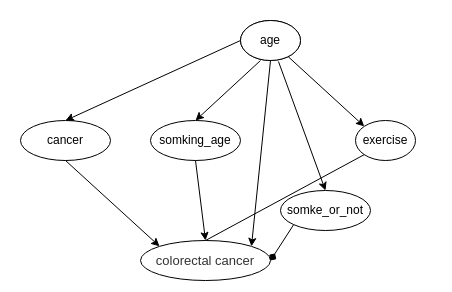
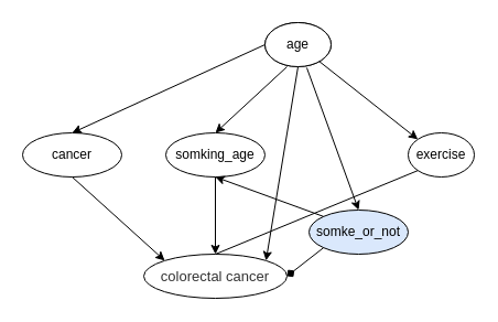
  <mxCell id="0" />
  <mxCell id="1" parent="0" />
  <mxCell id="2" value="age" style="ellipse;whiteSpace=wrap;html=1;" vertex="1" parent="1"><mxGeometry x="240" y="20" width="60" height="40" as="geometry" /></mxCell>
- <mxCell id="3" value="exercise" style="ellipse;whiteSpace=wrap;html=1;" vertex="1" parent="1"><mxGeometry x="355" y="120" width="60" height="40" as="geometry" /></mxCell>
+ <mxCell id="3" value="exercise" style="ellipse;whiteSpace=wrap;html=1;" vertex="1" parent="1"><mxGeometry x="370" y="120" width="60" height="40" as="geometry" /></mxCell>
  <mxCell id="4" value="age" style="ellipse;whiteSpace=wrap;html=1;" vertex="1" parent="1"><mxGeometry x="240" y="20" width="60" height="40" as="geometry" /></mxCell>
- <mxCell id="5" value="somke_or_not" style="ellipse;whiteSpace=wrap;html=1;" vertex="1" parent="1"><mxGeometry x="280" y="190" width="90" height="40" as="geometry" /></mxCell>
+ <mxCell id="5" value="somke_or_not" style="ellipse;whiteSpace=wrap;html=1;fillColor=#dae8fc;" vertex="1" parent="1"><mxGeometry x="280" y="190" width="90" height="40" as="geometry" /></mxCell>
  <mxCell id="6" value="somking_age" style="ellipse;whiteSpace=wrap;html=1;" vertex="1" parent="1"><mxGeometry x="150" y="120" width="90" height="40" as="geometry" /></mxCell>
  <mxCell id="7" value="cancer" style="ellipse;whiteSpace=wrap;html=1;" vertex="1" parent="1"><mxGeometry x="20" y="120" width="90" height="40" as="geometry" /></mxCell>
  <mxCell id="8" value="" style="endArrow=classic;html=1;rounded=0;exitX=0;exitY=0.5;exitDx=0;exitDy=0;entryX=0.5;entryY=0;entryDx=0;entryDy=0;" edge="1" parent="1" source="4" target="7"><mxGeometry width="50" height="50" relative="1" as="geometry"><mxPoint x="120" y="120" as="sourcePoint" /><mxPoint x="170" y="70" as="targetPoint" /></mxGeometry></mxCell>
  <mxCell id="9" value="" style="endArrow=classic;html=1;rounded=0;entryX=0.5;entryY=0;entryDx=0;entryDy=0;" edge="1" parent="1" target="6"><mxGeometry width="50" height="50" relative="1" as="geometry"><mxPoint x="260" y="60" as="sourcePoint" /><mxPoint x="270" y="90" as="targetPoint" /></mxGeometry></mxCell>
  <mxCell id="10" value="" style="endArrow=classic;html=1;rounded=0;entryX=0;entryY=0;entryDx=0;entryDy=0;" edge="1" parent="1" source="4" target="3"><mxGeometry width="50" height="50" relative="1" as="geometry"><mxPoint x="320" y="120" as="sourcePoint" /><mxPoint x="370" y="70" as="targetPoint" /><Array as="points" /></mxGeometry></mxCell>
+ <mxCell id="11" value="" style="endArrow=classic;html=1;rounded=0;entryX=0.5;entryY=1;entryDx=0;entryDy=0;exitX=0;exitY=0;exitDx=0;exitDy=0;" edge="1" parent="1" source="5" target="6"><mxGeometry width="50" height="50" relative="1" as="geometry"><mxPoint x="260" y="210" as="sourcePoint" /><mxPoint x="260" y="150" as="targetPoint" /></mxGeometry></mxCell>
  <mxCell id="12" value="" style="endArrow=classic;html=1;rounded=0;exitX=0.633;exitY=1.025;exitDx=0;exitDy=0;exitPerimeter=0;entryX=0.5;entryY=0;entryDx=0;entryDy=0;" edge="1" parent="1" source="4" target="5"><mxGeometry width="50" height="50" relative="1" as="geometry"><mxPoint x="280" y="175" as="sourcePoint" /><mxPoint x="330" y="125" as="targetPoint" /></mxGeometry></mxCell>
- <mxCell id="13" value="&lt;span style=&quot;color: rgb(51, 51, 51); font-family: Arial, sans-serif; font-size: 13px; text-align: start; background-color: rgb(255, 255, 255);&quot;&gt;colorectal cancer&lt;/span&gt;" style="ellipse;whiteSpace=wrap;html=1;" vertex="1" parent="1"><mxGeometry x="140" y="240" width="130" height="40" as="geometry" /></mxCell>
+ <mxCell id="13" value="&lt;span style=&quot;color: rgb(51, 51, 51); font-family: Arial, sans-serif; font-size: 13px; text-align: start; background-color: rgb(255, 255, 255);&quot;&gt;colorectal cancer&lt;/span&gt;" style="ellipse;whiteSpace=wrap;html=1;" vertex="1" parent="1"><mxGeometry x="130" y="230" width="130" height="40" as="geometry" /></mxCell>
  <mxCell id="14" value="" style="endArrow=classic;html=1;rounded=0;exitX=0.5;exitY=1;exitDx=0;exitDy=0;entryX=0;entryY=0;entryDx=0;entryDy=0;" edge="1" parent="1" source="7" target="13"><mxGeometry width="50" height="50" relative="1" as="geometry"><mxPoint x="120" y="270" as="sourcePoint" /><mxPoint x="170" y="220" as="targetPoint" /></mxGeometry></mxCell>
  <mxCell id="15" value="" style="endArrow=classic;html=1;rounded=0;entryX=0.5;entryY=0;entryDx=0;entryDy=0;exitX=0.5;exitY=1;exitDx=0;exitDy=0;" edge="1" parent="1" source="6" target="13"><mxGeometry width="50" height="50" relative="1" as="geometry"><mxPoint x="180" y="170" as="sourcePoint" /><mxPoint x="170" y="220" as="targetPoint" /></mxGeometry></mxCell>
  <mxCell id="16" value="" style="endArrow=diamond;html=1;rounded=0;exitX=0;exitY=1;exitDx=0;exitDy=0;entryX=1;entryY=0.5;entryDx=0;entryDy=0;" edge="1" parent="1" source="5" target="13"><mxGeometry width="50" height="50" relative="1" as="geometry"><mxPoint x="120" y="270" as="sourcePoint" /><mxPoint x="170" y="220" as="targetPoint" /></mxGeometry></mxCell>
  <mxCell id="17" value="" style="endArrow=classic;html=1;rounded=0;exitX=0.5;exitY=1;exitDx=0;exitDy=0;entryX=1;entryY=0;entryDx=0;entryDy=0;" edge="1" parent="1" source="4" target="13"><mxGeometry width="50" height="50" relative="1" as="geometry"><mxPoint x="120" y="270" as="sourcePoint" /><mxPoint x="170" y="220" as="targetPoint" /></mxGeometry></mxCell>
  <mxCell id="18" value="" style="endArrow=none;html=1;rounded=0;exitX=0;exitY=1;exitDx=0;exitDy=0;entryX=0.5;entryY=0;entryDx=0;entryDy=0;" edge="1" parent="1" source="3" target="13"><mxGeometry width="50" height="50" relative="1" as="geometry"><mxPoint x="120" y="270" as="sourcePoint" /><mxPoint x="170" y="220" as="targetPoint" /></mxGeometry></mxCell>
